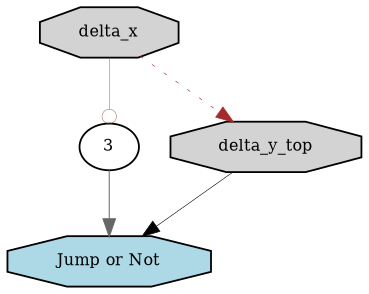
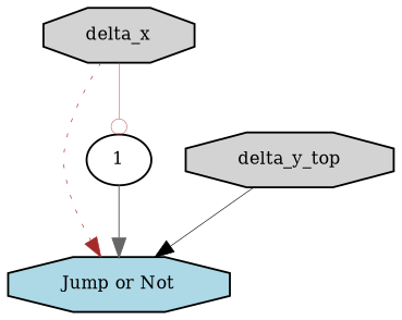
  digraph {
    node [fillcolor=lightgray fontsize=9 shape=octagon style=filled]
    edge [arrowhead=normal color=brown style=solid]
    delta_x [height=0.2 width=0.2]
    "Jump or Not" [fillcolor=lightblue height=0.2 width=0.2]
-   3 [fillcolor=white height=0.2 shape=ellipse width=0.2]
+   3 [fillcolor=white height=0.2 shape=ellipse width=0.2 label=1]
    delta_y_top [height=0.2 width=0.2]
-   delta_x -> delta_y_top [penwidth=0.3497147365575822 style=dotted]
+   delta_x -> "Jump or Not" [penwidth=0.3497147365575822 style=dotted]
    delta_x -> 3 [arrowhead=odot penwidth=0.22089769745145832]
    3 -> "Jump or Not" [color=gray40 penwidth=0.5516211391646126]
    delta_y_top -> "Jump or Not" [color=black penwidth=0.32171519842569063]
  }
